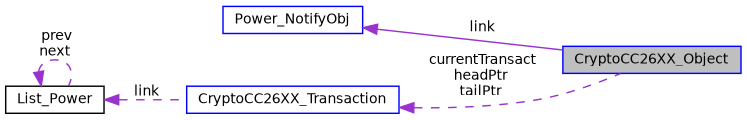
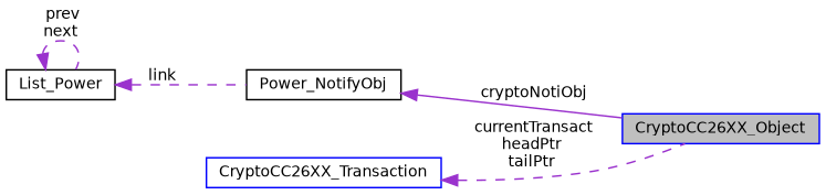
  digraph {
    rankdir=LR
    node [color=blue fillcolor=white fontname=Helvetica fontsize=10 shape=record style=filled]
    edge [color=darkorchid3 dir=back fontname=Helvetica fontsize=10 labelfontname=Helvetica labelfontsize=10 style=dashed]
    n1 [fillcolor=grey75 fontcolor=black height=0.2 label=CryptoCC26XX_Object width=0.4]
-   n2 [height=0.2 label=Power_NotifyObj width=0.4]
+   n2 [color=black height=0.2 label=Power_NotifyObj width=0.4]
    n3 [color=black height=0.2 label=List_Power width=0.4]
    n4 [height=0.2 label=CryptoCC26XX_Transaction width=0.4]
-   n2 -> n1 [label=" link" style=solid]
-   n3 -> n4 [label=" link"]
+   n2 -> n1 [label=" cryptoNotiObj" style=solid]
+   n3 -> n2 [label=" link"]
    n3 -> n3 [label=" prev\nnext"]
    n4 -> n1 [label=" currentTransact\nheadPtr\ntailPtr"]
  }
